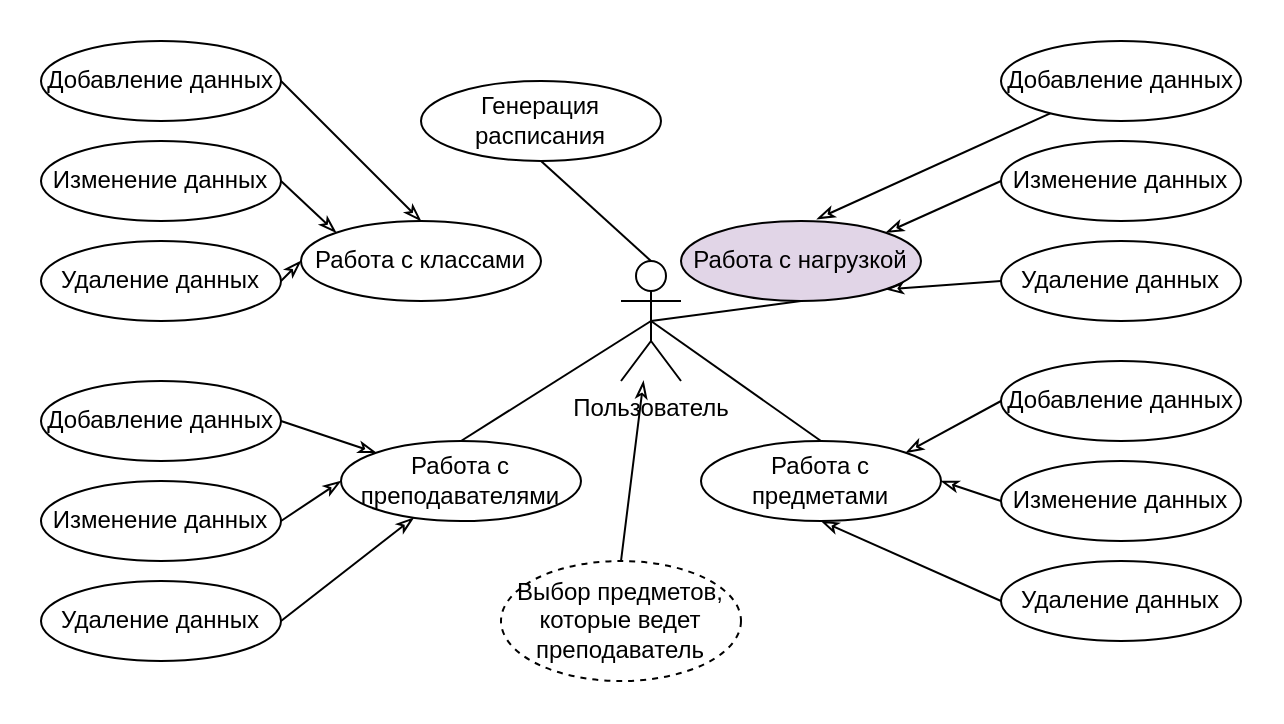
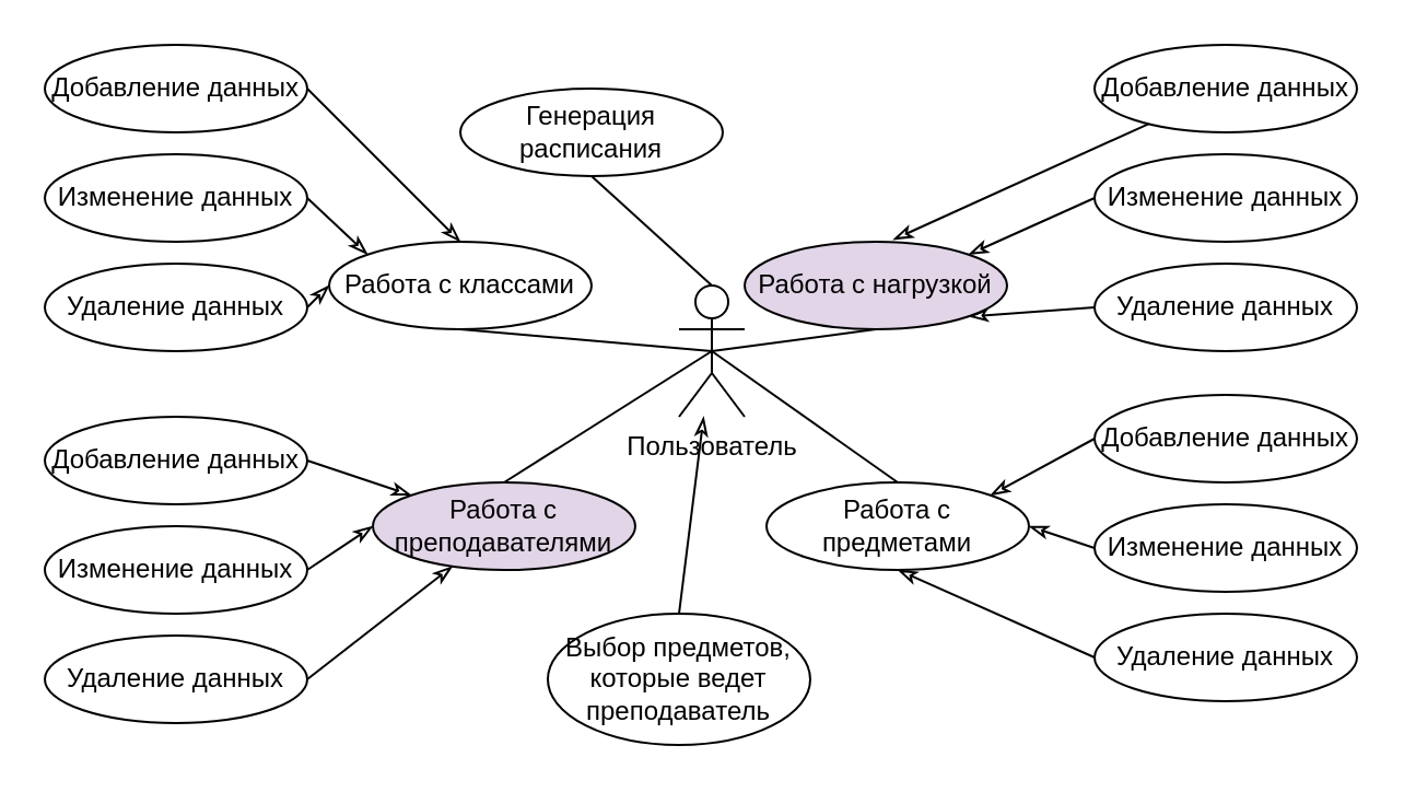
  <mxCell id="0" />
  <mxCell id="1" parent="0" />
+ <mxCell id="2" style="rounded=0;orthogonalLoop=1;jettySize=auto;html=1;exitX=0.5;exitY=0.5;exitDx=0;exitDy=0;exitPerimeter=0;entryX=0.5;entryY=1;entryDx=0;entryDy=0;endArrow=none;endFill=0;" edge="1" parent="1" source="6" target="7"><mxGeometry relative="1" as="geometry" /></mxCell>
  <mxCell id="3" style="edgeStyle=none;rounded=0;orthogonalLoop=1;jettySize=auto;html=1;exitX=0.5;exitY=0.5;exitDx=0;exitDy=0;exitPerimeter=0;entryX=0.5;entryY=1;entryDx=0;entryDy=0;endArrow=none;endFill=0;" edge="1" parent="1" source="6" target="9"><mxGeometry relative="1" as="geometry" /></mxCell>
  <mxCell id="4" style="edgeStyle=none;rounded=0;orthogonalLoop=1;jettySize=auto;html=1;exitX=0.5;exitY=0.5;exitDx=0;exitDy=0;exitPerimeter=0;entryX=0.5;entryY=0;entryDx=0;entryDy=0;endArrow=none;endFill=0;" edge="1" parent="1" source="6" target="8"><mxGeometry relative="1" as="geometry" /></mxCell>
  <mxCell id="5" style="edgeStyle=none;rounded=0;orthogonalLoop=1;jettySize=auto;html=1;exitX=0.5;exitY=0.5;exitDx=0;exitDy=0;exitPerimeter=0;entryX=0.5;entryY=0;entryDx=0;entryDy=0;endArrow=none;endFill=0;" edge="1" parent="1" source="6" target="10"><mxGeometry relative="1" as="geometry" /></mxCell>
  <mxCell id="6" value="Пользователь" style="shape=umlActor;verticalLabelPosition=bottom;verticalAlign=top;html=1;outlineConnect=0;" vertex="1" parent="1"><mxGeometry x="310" y="130" width="30" height="60" as="geometry" /></mxCell>
  <mxCell id="7" value="Работа с классами" style="ellipse;whiteSpace=wrap;html=1;" vertex="1" parent="1"><mxGeometry x="150" y="110" width="120" height="40" as="geometry" /></mxCell>
- <mxCell id="8" value="Работа с преподавателями" style="ellipse;whiteSpace=wrap;html=1;" vertex="1" parent="1"><mxGeometry x="170" y="220" width="120" height="40" as="geometry" /></mxCell>
+ <mxCell id="8" value="Работа с преподавателями" style="ellipse;whiteSpace=wrap;html=1;fillColor=#e1d5e7;" vertex="1" parent="1"><mxGeometry x="170" y="220" width="120" height="40" as="geometry" /></mxCell>
  <mxCell id="9" value="Работа с нагрузкой" style="ellipse;whiteSpace=wrap;html=1;fillColor=#e1d5e7;" vertex="1" parent="1"><mxGeometry x="340" y="110" width="120" height="40" as="geometry" /></mxCell>
  <mxCell id="10" value="Работа с предметами" style="ellipse;whiteSpace=wrap;html=1;" vertex="1" parent="1"><mxGeometry x="350" y="220" width="120" height="40" as="geometry" /></mxCell>
  <mxCell id="11" style="edgeStyle=none;rounded=0;orthogonalLoop=1;jettySize=auto;html=1;exitX=0.5;exitY=1;exitDx=0;exitDy=0;entryX=0.5;entryY=0;entryDx=0;entryDy=0;entryPerimeter=0;endArrow=none;endFill=0;" edge="1" parent="1" source="12" target="6"><mxGeometry relative="1" as="geometry" /></mxCell>
  <mxCell id="12" value="Генерация расписания" style="ellipse;whiteSpace=wrap;html=1;" vertex="1" parent="1"><mxGeometry x="210" y="40" width="120" height="40" as="geometry" /></mxCell>
  <mxCell id="13" style="edgeStyle=none;rounded=0;orthogonalLoop=1;jettySize=auto;html=1;exitX=1;exitY=0.5;exitDx=0;exitDy=0;entryX=0.5;entryY=0;entryDx=0;entryDy=0;endArrow=classicThin;endFill=0;" edge="1" parent="1" source="14" target="7"><mxGeometry relative="1" as="geometry" /></mxCell>
  <mxCell id="14" value="Добавление данных" style="ellipse;whiteSpace=wrap;html=1;" vertex="1" parent="1"><mxGeometry x="20" y="20" width="120" height="40" as="geometry" /></mxCell>
  <mxCell id="15" style="edgeStyle=none;rounded=0;orthogonalLoop=1;jettySize=auto;html=1;exitX=1;exitY=0.5;exitDx=0;exitDy=0;entryX=0;entryY=0;entryDx=0;entryDy=0;endArrow=classicThin;endFill=0;" edge="1" parent="1" source="16" target="7"><mxGeometry relative="1" as="geometry" /></mxCell>
  <mxCell id="16" value="Изменение данных" style="ellipse;whiteSpace=wrap;html=1;" vertex="1" parent="1"><mxGeometry x="20" y="70" width="120" height="40" as="geometry" /></mxCell>
  <mxCell id="17" style="edgeStyle=none;rounded=0;orthogonalLoop=1;jettySize=auto;html=1;exitX=1;exitY=0.5;exitDx=0;exitDy=0;entryX=0;entryY=0.5;entryDx=0;entryDy=0;endArrow=classicThin;endFill=0;" edge="1" parent="1" source="18" target="7"><mxGeometry relative="1" as="geometry" /></mxCell>
  <mxCell id="18" value="Удаление данных" style="ellipse;whiteSpace=wrap;html=1;" vertex="1" parent="1"><mxGeometry x="20" y="120" width="120" height="40" as="geometry" /></mxCell>
  <mxCell id="19" style="edgeStyle=none;rounded=0;orthogonalLoop=1;jettySize=auto;html=1;exitX=0.5;exitY=0;exitDx=0;exitDy=0;endArrow=classicThin;endFill=0;" edge="1" parent="1" source="20" target="6"><mxGeometry relative="1" as="geometry" /></mxCell>
- <mxCell id="20" value="Выбор предметов, которые ведет преподаватель" style="ellipse;whiteSpace=wrap;html=1;dashed=1;" vertex="1" parent="1"><mxGeometry x="250" y="280" width="120" height="60" as="geometry" /></mxCell>
+ <mxCell id="20" value="Выбор предметов, которые ведет преподаватель" style="ellipse;whiteSpace=wrap;html=1;" vertex="1" parent="1"><mxGeometry x="250" y="280" width="120" height="60" as="geometry" /></mxCell>
  <mxCell id="21" style="edgeStyle=none;rounded=0;orthogonalLoop=1;jettySize=auto;html=1;exitX=1;exitY=0.5;exitDx=0;exitDy=0;endArrow=classicThin;endFill=0;" edge="1" parent="1" source="22" target="8"><mxGeometry relative="1" as="geometry" /></mxCell>
  <mxCell id="22" value="Добавление данных" style="ellipse;whiteSpace=wrap;html=1;" vertex="1" parent="1"><mxGeometry x="20" y="190" width="120" height="40" as="geometry" /></mxCell>
  <mxCell id="23" style="edgeStyle=none;rounded=0;orthogonalLoop=1;jettySize=auto;html=1;exitX=1;exitY=0.5;exitDx=0;exitDy=0;entryX=0;entryY=0.5;entryDx=0;entryDy=0;endArrow=classicThin;endFill=0;" edge="1" parent="1" source="24" target="8"><mxGeometry relative="1" as="geometry" /></mxCell>
  <mxCell id="24" value="Изменение данных" style="ellipse;whiteSpace=wrap;html=1;" vertex="1" parent="1"><mxGeometry x="20" y="240" width="120" height="40" as="geometry" /></mxCell>
  <mxCell id="25" style="edgeStyle=none;rounded=0;orthogonalLoop=1;jettySize=auto;html=1;exitX=1;exitY=0.5;exitDx=0;exitDy=0;endArrow=classicThin;endFill=0;" edge="1" parent="1" source="26" target="8"><mxGeometry relative="1" as="geometry" /></mxCell>
  <mxCell id="26" value="Удаление данных" style="ellipse;whiteSpace=wrap;html=1;" vertex="1" parent="1"><mxGeometry x="20" y="290" width="120" height="40" as="geometry" /></mxCell>
  <mxCell id="27" style="edgeStyle=none;rounded=0;orthogonalLoop=1;jettySize=auto;html=1;entryX=0.567;entryY=-0.025;entryDx=0;entryDy=0;entryPerimeter=0;endArrow=classicThin;endFill=0;" edge="1" parent="1" source="28" target="9"><mxGeometry relative="1" as="geometry" /></mxCell>
  <mxCell id="28" value="Добавление данных" style="ellipse;whiteSpace=wrap;html=1;" vertex="1" parent="1"><mxGeometry x="500" y="20" width="120" height="40" as="geometry" /></mxCell>
  <mxCell id="29" style="edgeStyle=none;rounded=0;orthogonalLoop=1;jettySize=auto;html=1;exitX=0;exitY=0.5;exitDx=0;exitDy=0;entryX=1;entryY=0;entryDx=0;entryDy=0;endArrow=classicThin;endFill=0;" edge="1" parent="1" source="30" target="9"><mxGeometry relative="1" as="geometry" /></mxCell>
  <mxCell id="30" value="Изменение данных" style="ellipse;whiteSpace=wrap;html=1;" vertex="1" parent="1"><mxGeometry x="500" y="70" width="120" height="40" as="geometry" /></mxCell>
  <mxCell id="31" style="edgeStyle=none;rounded=0;orthogonalLoop=1;jettySize=auto;html=1;exitX=0;exitY=0.5;exitDx=0;exitDy=0;entryX=1;entryY=1;entryDx=0;entryDy=0;endArrow=classicThin;endFill=0;" edge="1" parent="1" source="32" target="9"><mxGeometry relative="1" as="geometry" /></mxCell>
  <mxCell id="32" value="Удаление данных" style="ellipse;whiteSpace=wrap;html=1;" vertex="1" parent="1"><mxGeometry x="500" y="120" width="120" height="40" as="geometry" /></mxCell>
  <mxCell id="33" style="edgeStyle=none;rounded=0;orthogonalLoop=1;jettySize=auto;html=1;exitX=0;exitY=0.5;exitDx=0;exitDy=0;entryX=1;entryY=0;entryDx=0;entryDy=0;endArrow=classicThin;endFill=0;" edge="1" parent="1" source="34" target="10"><mxGeometry relative="1" as="geometry" /></mxCell>
  <mxCell id="34" value="Добавление данных" style="ellipse;whiteSpace=wrap;html=1;" vertex="1" parent="1"><mxGeometry x="500" y="180" width="120" height="40" as="geometry" /></mxCell>
  <mxCell id="35" style="edgeStyle=none;rounded=0;orthogonalLoop=1;jettySize=auto;html=1;exitX=0;exitY=0.5;exitDx=0;exitDy=0;entryX=1;entryY=0.5;entryDx=0;entryDy=0;endArrow=classicThin;endFill=0;" edge="1" parent="1" source="36" target="10"><mxGeometry relative="1" as="geometry" /></mxCell>
  <mxCell id="36" value="Изменение данных" style="ellipse;whiteSpace=wrap;html=1;" vertex="1" parent="1"><mxGeometry x="500" y="230" width="120" height="40" as="geometry" /></mxCell>
  <mxCell id="37" style="edgeStyle=none;rounded=0;orthogonalLoop=1;jettySize=auto;html=1;exitX=0;exitY=0.5;exitDx=0;exitDy=0;entryX=0.5;entryY=1;entryDx=0;entryDy=0;endArrow=classicThin;endFill=0;" edge="1" parent="1" source="38" target="10"><mxGeometry relative="1" as="geometry" /></mxCell>
  <mxCell id="38" value="Удаление данных" style="ellipse;whiteSpace=wrap;html=1;" vertex="1" parent="1"><mxGeometry x="500" y="280" width="120" height="40" as="geometry" /></mxCell>
